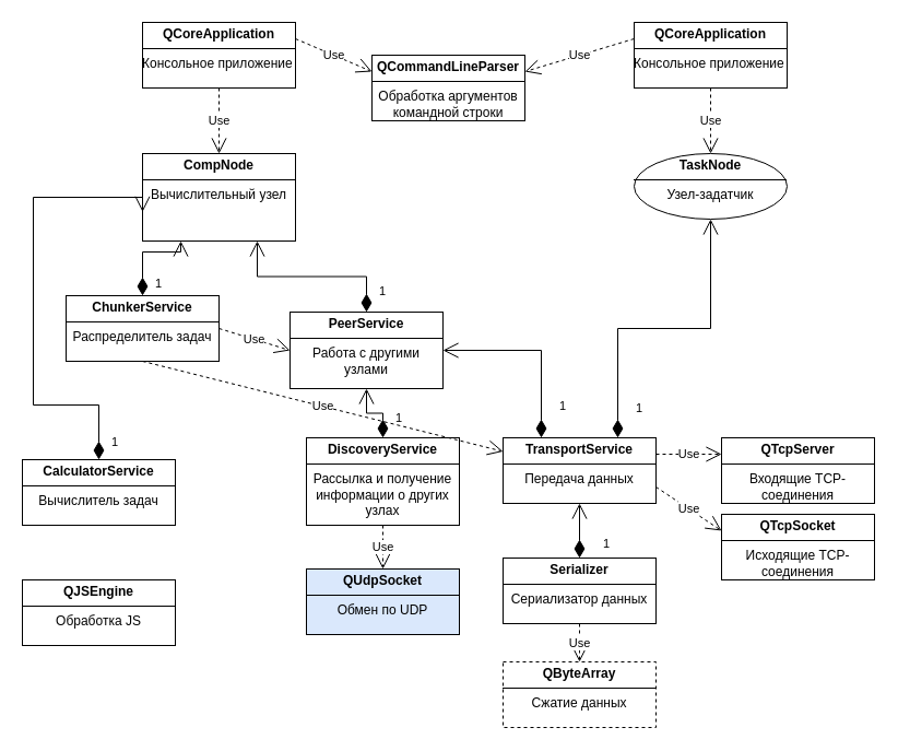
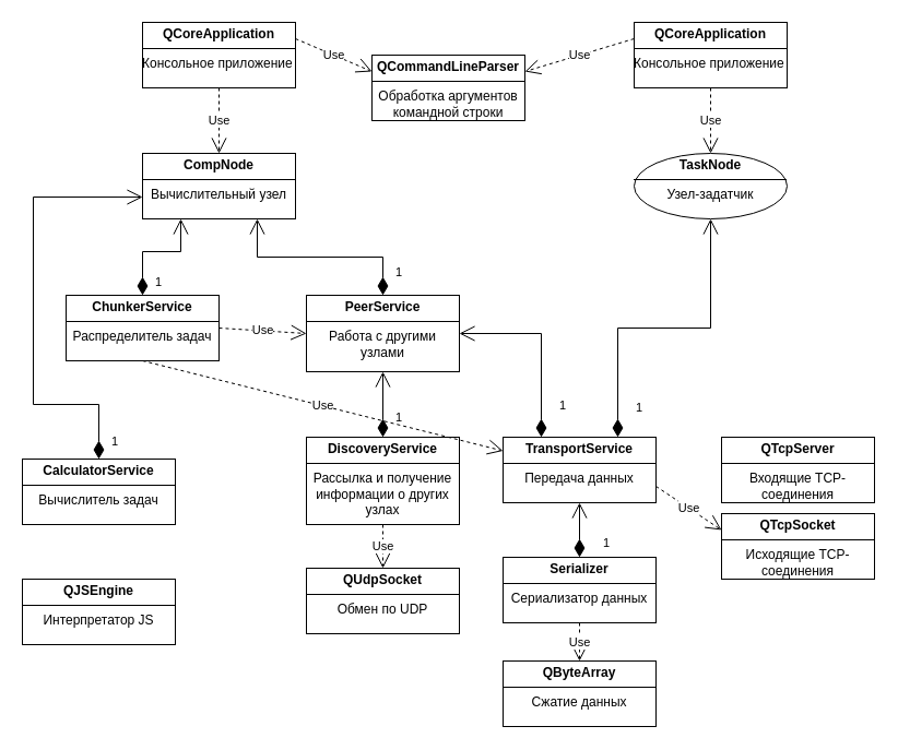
  <mxCell id="0" />
  <mxCell id="1" parent="0" />
- <mxCell id="2" value="&lt;p style=&quot;margin:0px;margin-top:4px;text-align:center;&quot;&gt;&lt;b&gt;CompNode&lt;/b&gt;&lt;/p&gt;&lt;hr size=&quot;1&quot; style=&quot;border-style:solid;&quot;&gt;&lt;div style=&quot;text-align: center; height: 2px;&quot;&gt;Вычислительный узел&lt;/div&gt;" style="verticalAlign=top;align=left;overflow=fill;html=1;whiteSpace=wrap;" vertex="1" parent="1"><mxGeometry x="130" y="140" width="140" height="80" as="geometry" /></mxCell>
+ <mxCell id="2" value="&lt;p style=&quot;margin:0px;margin-top:4px;text-align:center;&quot;&gt;&lt;b&gt;CompNode&lt;/b&gt;&lt;/p&gt;&lt;hr size=&quot;1&quot; style=&quot;border-style:solid;&quot;&gt;&lt;div style=&quot;text-align: center; height: 2px;&quot;&gt;Вычислительный узел&lt;/div&gt;" style="verticalAlign=top;align=left;overflow=fill;html=1;whiteSpace=wrap;" vertex="1" parent="1"><mxGeometry x="130" y="140" width="140" height="60" as="geometry" /></mxCell>
  <mxCell id="3" value="&lt;p style=&quot;margin:0px;margin-top:4px;text-align:center;&quot;&gt;&lt;b&gt;TaskNode&lt;/b&gt;&lt;/p&gt;&lt;hr size=&quot;1&quot; style=&quot;border-style:solid;&quot;&gt;&lt;div style=&quot;text-align: center; height: 2px;&quot;&gt;Узел-задатчик&lt;/div&gt;" style="ellipse;verticalAlign=top;align=left;overflow=fill;html=1;whiteSpace=wrap;" vertex="1" parent="1"><mxGeometry x="580" y="140" width="140" height="60" as="geometry" /></mxCell>
  <mxCell id="4" value="&lt;p style=&quot;margin:0px;margin-top:4px;text-align:center;&quot;&gt;&lt;b&gt;DiscoveryService&lt;/b&gt;&lt;/p&gt;&lt;hr size=&quot;1&quot; style=&quot;border-style:solid;&quot;&gt;&lt;div style=&quot;text-align: center; height: 2px;&quot;&gt;Рассылка и получение информации о других узлах&lt;/div&gt;" style="verticalAlign=top;align=left;overflow=fill;html=1;whiteSpace=wrap;" vertex="1" parent="1"><mxGeometry x="280" y="400" width="140" height="80" as="geometry" /></mxCell>
- <mxCell id="5" value="&lt;p style=&quot;margin:0px;margin-top:4px;text-align:center;&quot;&gt;&lt;b&gt;PeerService&lt;/b&gt;&lt;/p&gt;&lt;hr size=&quot;1&quot; style=&quot;border-style:solid;&quot;&gt;&lt;div style=&quot;text-align: center; height: 2px;&quot;&gt;Работа с другими узлами&lt;/div&gt;" style="verticalAlign=top;align=left;overflow=fill;html=1;whiteSpace=wrap;" vertex="1" parent="1"><mxGeometry x="265" y="285" width="140" height="70" as="geometry" /></mxCell>
+ <mxCell id="5" value="&lt;p style=&quot;margin:0px;margin-top:4px;text-align:center;&quot;&gt;&lt;b&gt;PeerService&lt;/b&gt;&lt;/p&gt;&lt;hr size=&quot;1&quot; style=&quot;border-style:solid;&quot;&gt;&lt;div style=&quot;text-align: center; height: 2px;&quot;&gt;Работа с другими узлами&lt;/div&gt;" style="verticalAlign=top;align=left;overflow=fill;html=1;whiteSpace=wrap;" vertex="1" parent="1"><mxGeometry x="280" y="270" width="140" height="70" as="geometry" /></mxCell>
  <mxCell id="6" value="1" style="endArrow=open;html=1;endSize=12;startArrow=diamondThin;startSize=14;startFill=1;edgeStyle=orthogonalEdgeStyle;align=left;verticalAlign=bottom;rounded=0;exitX=0.5;exitY=0;exitDx=0;exitDy=0;entryX=0.75;entryY=1;entryDx=0;entryDy=0;" edge="1" parent="1" source="5" target="2"><mxGeometry x="-0.875" y="-10" relative="1" as="geometry"><mxPoint x="120" y="240" as="sourcePoint" /><mxPoint x="280" y="240" as="targetPoint" /><mxPoint as="offset" /></mxGeometry></mxCell>
  <mxCell id="7" value="1" style="endArrow=open;html=1;endSize=12;startArrow=diamondThin;startSize=14;startFill=1;edgeStyle=orthogonalEdgeStyle;align=left;verticalAlign=bottom;rounded=0;exitX=0.5;exitY=0;exitDx=0;exitDy=0;entryX=0.5;entryY=1;entryDx=0;entryDy=0;" edge="1" parent="1" source="4" target="5"><mxGeometry x="-0.714" y="-10" relative="1" as="geometry"><mxPoint x="540" y="440" as="sourcePoint" /><mxPoint x="700" y="440" as="targetPoint" /><mxPoint as="offset" /></mxGeometry></mxCell>
  <mxCell id="8" value="&lt;p style=&quot;margin:0px;margin-top:4px;text-align:center;&quot;&gt;&lt;b&gt;TransportService&lt;/b&gt;&lt;/p&gt;&lt;hr size=&quot;1&quot; style=&quot;border-style:solid;&quot;&gt;&lt;div style=&quot;text-align: center; height: 2px;&quot;&gt;Передача данных&lt;/div&gt;" style="verticalAlign=top;align=left;overflow=fill;html=1;whiteSpace=wrap;" vertex="1" parent="1"><mxGeometry x="460" y="400" width="140" height="60" as="geometry" /></mxCell>
  <mxCell id="9" value="&lt;p style=&quot;margin:0px;margin-top:4px;text-align:center;&quot;&gt;&lt;b&gt;Serializer&lt;/b&gt;&lt;/p&gt;&lt;hr size=&quot;1&quot; style=&quot;border-style:solid;&quot;&gt;&lt;div style=&quot;text-align: center; height: 2px;&quot;&gt;Сериализатор данных&lt;/div&gt;" style="verticalAlign=top;align=left;overflow=fill;html=1;whiteSpace=wrap;" vertex="1" parent="1"><mxGeometry x="460" y="510" width="140" height="60" as="geometry" /></mxCell>
  <mxCell id="10" value="&lt;p style=&quot;margin:0px;margin-top:4px;text-align:center;&quot;&gt;&lt;b&gt;CalculatorService&lt;/b&gt;&lt;/p&gt;&lt;hr size=&quot;1&quot; style=&quot;border-style:solid;&quot;&gt;&lt;div style=&quot;text-align: center; height: 2px;&quot;&gt;Вычислитель задач&lt;/div&gt;" style="verticalAlign=top;align=left;overflow=fill;html=1;whiteSpace=wrap;" vertex="1" parent="1"><mxGeometry x="20" y="420" width="140" height="60" as="geometry" /></mxCell>
  <mxCell id="11" value="1" style="endArrow=open;html=1;endSize=12;startArrow=diamondThin;startSize=14;startFill=1;edgeStyle=orthogonalEdgeStyle;align=left;verticalAlign=bottom;rounded=0;exitX=0.5;exitY=0;exitDx=0;exitDy=0;entryX=0;entryY=0.667;entryDx=0;entryDy=0;entryPerimeter=0;" edge="1" parent="1" source="10" target="2"><mxGeometry x="-0.966" y="-10" relative="1" as="geometry"><mxPoint x="40" y="420" as="sourcePoint" /><mxPoint x="50" y="230" as="targetPoint" /><Array as="points"><mxPoint x="90" y="370" /><mxPoint x="30" y="370" /><mxPoint x="30" y="180" /></Array><mxPoint as="offset" /></mxGeometry></mxCell>
  <mxCell id="12" value="&lt;p style=&quot;margin:0px;margin-top:4px;text-align:center;&quot;&gt;&lt;b&gt;ChunkerService&lt;/b&gt;&lt;br&gt;&lt;/p&gt;&lt;hr size=&quot;1&quot; style=&quot;border-style:solid;&quot;&gt;&lt;div style=&quot;text-align: center; height: 2px;&quot;&gt;Распределитель задач&lt;/div&gt;" style="verticalAlign=top;align=left;overflow=fill;html=1;whiteSpace=wrap;" vertex="1" parent="1"><mxGeometry x="60" y="270" width="140" height="60" as="geometry" /></mxCell>
  <mxCell id="13" value="1" style="endArrow=open;html=1;endSize=12;startArrow=diamondThin;startSize=14;startFill=1;edgeStyle=orthogonalEdgeStyle;align=left;verticalAlign=bottom;rounded=0;exitX=0.5;exitY=0;exitDx=0;exitDy=0;entryX=0.25;entryY=1;entryDx=0;entryDy=0;" edge="1" parent="1" source="12" target="2"><mxGeometry x="-0.945" y="-10" relative="1" as="geometry"><mxPoint x="90" y="340" as="sourcePoint" /><mxPoint x="250" y="340" as="targetPoint" /><Array as="points"><mxPoint x="130" y="230" /><mxPoint x="165" y="230" /></Array><mxPoint as="offset" /></mxGeometry></mxCell>
  <mxCell id="14" value="1" style="endArrow=open;html=1;endSize=12;startArrow=diamondThin;startSize=14;startFill=1;edgeStyle=orthogonalEdgeStyle;align=left;verticalAlign=bottom;rounded=0;exitX=0.5;exitY=0;exitDx=0;exitDy=0;entryX=0.5;entryY=1;entryDx=0;entryDy=0;" edge="1" parent="1" source="9" target="8"><mxGeometry x="-0.833" y="-20" relative="1" as="geometry"><mxPoint x="440" y="520" as="sourcePoint" /><mxPoint x="600" y="520" as="targetPoint" /><mxPoint as="offset" /></mxGeometry></mxCell>
  <mxCell id="15" value="1" style="endArrow=open;html=1;endSize=12;startArrow=diamondThin;startSize=14;startFill=1;edgeStyle=orthogonalEdgeStyle;align=left;verticalAlign=bottom;rounded=0;exitX=0.25;exitY=0;exitDx=0;exitDy=0;entryX=1;entryY=0.5;entryDx=0;entryDy=0;" edge="1" parent="1" source="8" target="5"><mxGeometry x="-0.765" y="-15" relative="1" as="geometry"><mxPoint x="490" y="330" as="sourcePoint" /><mxPoint x="650" y="330" as="targetPoint" /><mxPoint as="offset" /></mxGeometry></mxCell>
  <mxCell id="16" value="1" style="endArrow=open;html=1;endSize=12;startArrow=diamondThin;startSize=14;startFill=1;edgeStyle=orthogonalEdgeStyle;align=left;verticalAlign=bottom;rounded=0;exitX=0.75;exitY=0;exitDx=0;exitDy=0;entryX=0.5;entryY=1;entryDx=0;entryDy=0;" edge="1" parent="1" source="8" target="3"><mxGeometry x="-0.873" y="-15" relative="1" as="geometry"><mxPoint x="540" y="340" as="sourcePoint" /><mxPoint x="700" y="340" as="targetPoint" /><mxPoint as="offset" /></mxGeometry></mxCell>
  <mxCell id="17" value="Use" style="endArrow=open;endSize=12;dashed=1;html=1;rounded=0;exitX=1;exitY=0.5;exitDx=0;exitDy=0;entryX=0;entryY=0.5;entryDx=0;entryDy=0;" edge="1" parent="1" source="12" target="5"><mxGeometry width="160" relative="1" as="geometry"><mxPoint x="190" y="370" as="sourcePoint" /><mxPoint x="350" y="370" as="targetPoint" /></mxGeometry></mxCell>
  <mxCell id="18" value="Use" style="endArrow=open;endSize=12;dashed=1;html=1;rounded=0;exitX=0.5;exitY=1;exitDx=0;exitDy=0;" edge="1" parent="1" source="12" target="8"><mxGeometry width="160" relative="1" as="geometry"><mxPoint x="160" y="360" as="sourcePoint" /><mxPoint x="320" y="360" as="targetPoint" /></mxGeometry></mxCell>
- <mxCell id="19" value="&lt;p style=&quot;margin:0px;margin-top:4px;text-align:center;&quot;&gt;&lt;b&gt;QJSEngine&lt;/b&gt;&lt;/p&gt;&lt;hr size=&quot;1&quot; style=&quot;border-style:solid;&quot;&gt;&lt;div style=&quot;text-align: center; height: 2px;&quot;&gt;Обработка JS&lt;/div&gt;" style="verticalAlign=top;align=left;overflow=fill;html=1;whiteSpace=wrap;" vertex="1" parent="1"><mxGeometry x="20" y="530" width="140" height="60" as="geometry" /></mxCell>
- <mxCell id="20" value="&lt;p style=&quot;margin:0px;margin-top:4px;text-align:center;&quot;&gt;&lt;b&gt;QUdpSocket&lt;/b&gt;&lt;/p&gt;&lt;hr size=&quot;1&quot; style=&quot;border-style:solid;&quot;&gt;&lt;div style=&quot;text-align: center; height: 2px;&quot;&gt;Обмен по UDP&lt;/div&gt;" style="verticalAlign=top;align=left;overflow=fill;html=1;whiteSpace=wrap;fillColor=#dae8fc;" vertex="1" parent="1"><mxGeometry x="280" y="520" width="140" height="60" as="geometry" /></mxCell>
+ <mxCell id="19" value="&lt;p style=&quot;margin:0px;margin-top:4px;text-align:center;&quot;&gt;&lt;b&gt;QJSEngine&lt;/b&gt;&lt;/p&gt;&lt;hr size=&quot;1&quot; style=&quot;border-style:solid;&quot;&gt;&lt;div style=&quot;text-align: center; height: 2px;&quot;&gt;Интерпретатор JS&lt;/div&gt;" style="verticalAlign=top;align=left;overflow=fill;html=1;whiteSpace=wrap;" vertex="1" parent="1"><mxGeometry x="20" y="530" width="140" height="60" as="geometry" /></mxCell>
+ <mxCell id="20" value="&lt;p style=&quot;margin:0px;margin-top:4px;text-align:center;&quot;&gt;&lt;b&gt;QUdpSocket&lt;/b&gt;&lt;/p&gt;&lt;hr size=&quot;1&quot; style=&quot;border-style:solid;&quot;&gt;&lt;div style=&quot;text-align: center; height: 2px;&quot;&gt;Обмен по UDP&lt;/div&gt;" style="verticalAlign=top;align=left;overflow=fill;html=1;whiteSpace=wrap;" vertex="1" parent="1"><mxGeometry x="280" y="520" width="140" height="60" as="geometry" /></mxCell>
  <mxCell id="21" value="Use" style="endArrow=open;endSize=12;dashed=1;html=1;rounded=0;exitX=0.5;exitY=1;exitDx=0;exitDy=0;entryX=0.5;entryY=0;entryDx=0;entryDy=0;" edge="1" parent="1" source="4" target="20"><mxGeometry width="160" relative="1" as="geometry"><mxPoint x="320" y="690" as="sourcePoint" /><mxPoint x="480" y="690" as="targetPoint" /></mxGeometry></mxCell>
  <mxCell id="22" value="&lt;p style=&quot;margin:0px;margin-top:4px;text-align:center;&quot;&gt;&lt;b&gt;QTcpServer&lt;/b&gt;&lt;/p&gt;&lt;hr size=&quot;1&quot; style=&quot;border-style:solid;&quot;&gt;&lt;div style=&quot;text-align: center; height: 2px;&quot;&gt;Входящие TCP-соединения&lt;/div&gt;" style="verticalAlign=top;align=left;overflow=fill;html=1;whiteSpace=wrap;" vertex="1" parent="1"><mxGeometry x="660" y="400" width="140" height="60" as="geometry" /></mxCell>
  <mxCell id="23" value="&lt;p style=&quot;margin:0px;margin-top:4px;text-align:center;&quot;&gt;&lt;b&gt;QTcpSocket&lt;/b&gt;&lt;/p&gt;&lt;hr size=&quot;1&quot; style=&quot;border-style:solid;&quot;&gt;&lt;div style=&quot;text-align: center; height: 2px;&quot;&gt;Исходящие TCP-соединения&lt;/div&gt;" style="verticalAlign=top;align=left;overflow=fill;html=1;whiteSpace=wrap;" vertex="1" parent="1"><mxGeometry x="660" y="470" width="140" height="60" as="geometry" /></mxCell>
- <mxCell id="24" value="&lt;p style=&quot;margin:0px;margin-top:4px;text-align:center;&quot;&gt;&lt;b&gt;QByteArray&lt;/b&gt;&lt;/p&gt;&lt;hr size=&quot;1&quot; style=&quot;border-style:solid;&quot;&gt;&lt;div style=&quot;height:2px;&quot;&gt;&lt;div style=&quot;text-align: center;&quot;&gt;&lt;span style=&quot;background-color: initial;&quot;&gt;Сжатие данных&lt;/span&gt;&lt;/div&gt;&lt;br&gt;&lt;/div&gt;" style="verticalAlign=top;align=left;overflow=fill;html=1;whiteSpace=wrap;dashed=1;" vertex="1" parent="1"><mxGeometry x="460" y="605" width="140" height="60" as="geometry" /></mxCell>
+ <mxCell id="24" value="&lt;p style=&quot;margin:0px;margin-top:4px;text-align:center;&quot;&gt;&lt;b&gt;QByteArray&lt;/b&gt;&lt;/p&gt;&lt;hr size=&quot;1&quot; style=&quot;border-style:solid;&quot;&gt;&lt;div style=&quot;height:2px;&quot;&gt;&lt;div style=&quot;text-align: center;&quot;&gt;&lt;span style=&quot;background-color: initial;&quot;&gt;Сжатие данных&lt;/span&gt;&lt;/div&gt;&lt;br&gt;&lt;/div&gt;" style="verticalAlign=top;align=left;overflow=fill;html=1;whiteSpace=wrap;" vertex="1" parent="1"><mxGeometry x="460" y="605" width="140" height="60" as="geometry" /></mxCell>
  <mxCell id="25" value="Use" style="endArrow=open;endSize=12;dashed=1;html=1;rounded=0;exitX=1;exitY=0.75;exitDx=0;exitDy=0;entryX=0;entryY=0.25;entryDx=0;entryDy=0;" edge="1" parent="1" source="8" target="23"><mxGeometry width="160" relative="1" as="geometry"><mxPoint x="610" y="360" as="sourcePoint" /><mxPoint x="640" y="500" as="targetPoint" /></mxGeometry></mxCell>
- <mxCell id="26" value="Use" style="endArrow=open;endSize=12;dashed=1;html=1;rounded=0;entryX=0;entryY=0.25;entryDx=0;entryDy=0;exitX=1;exitY=0.25;exitDx=0;exitDy=0;" edge="1" parent="1" source="8" target="22"><mxGeometry width="160" relative="1" as="geometry"><mxPoint x="630" y="360" as="sourcePoint" /><mxPoint x="830" y="620" as="targetPoint" /></mxGeometry></mxCell>
  <mxCell id="27" value="Use" style="endArrow=open;endSize=12;dashed=1;html=1;rounded=0;exitX=0.5;exitY=1;exitDx=0;exitDy=0;entryX=0.5;entryY=0;entryDx=0;entryDy=0;" edge="1" parent="1" source="9" target="24"><mxGeometry width="160" relative="1" as="geometry"><mxPoint x="550" y="740" as="sourcePoint" /><mxPoint x="400" y="610" as="targetPoint" /></mxGeometry></mxCell>
  <mxCell id="28" value="&lt;p style=&quot;margin:0px;margin-top:4px;text-align:center;&quot;&gt;&lt;b&gt;QCommandLineParser&lt;/b&gt;&lt;/p&gt;&lt;hr size=&quot;1&quot; style=&quot;border-style:solid;&quot;&gt;&lt;div style=&quot;text-align: center; height: 2px;&quot;&gt;Обработка аргументов командной строки&lt;/div&gt;" style="verticalAlign=top;align=left;overflow=fill;html=1;whiteSpace=wrap;" vertex="1" parent="1"><mxGeometry x="340" y="50" width="140" height="60" as="geometry" /></mxCell>
  <mxCell id="29" value="Use" style="endArrow=open;endSize=12;dashed=1;html=1;rounded=0;exitX=0;exitY=0.25;exitDx=0;exitDy=0;entryX=1;entryY=0.25;entryDx=0;entryDy=0;" edge="1" parent="1" source="32" target="28"><mxGeometry width="160" relative="1" as="geometry"><mxPoint x="430" y="250" as="sourcePoint" /><mxPoint x="590" y="250" as="targetPoint" /></mxGeometry></mxCell>
  <mxCell id="30" value="Use" style="endArrow=open;endSize=12;dashed=1;html=1;rounded=0;exitX=1;exitY=0.25;exitDx=0;exitDy=0;entryX=0;entryY=0.25;entryDx=0;entryDy=0;" edge="1" parent="1" source="31" target="28"><mxGeometry width="160" relative="1" as="geometry"><mxPoint x="170" y="110" as="sourcePoint" /><mxPoint x="330" y="110" as="targetPoint" /></mxGeometry></mxCell>
  <mxCell id="31" value="&lt;p style=&quot;margin:0px;margin-top:4px;text-align:center;&quot;&gt;&lt;b&gt;QCoreApplication&lt;/b&gt;&lt;/p&gt;&lt;hr size=&quot;1&quot; style=&quot;border-style:solid;&quot;&gt;&lt;div style=&quot;height:2px;&quot;&gt;Консольное приложение&lt;/div&gt;" style="verticalAlign=top;align=left;overflow=fill;html=1;whiteSpace=wrap;" vertex="1" parent="1"><mxGeometry x="130" y="20" width="140" height="60" as="geometry" /></mxCell>
  <mxCell id="32" value="&lt;p style=&quot;margin:0px;margin-top:4px;text-align:center;&quot;&gt;&lt;b&gt;QCoreApplication&lt;/b&gt;&lt;/p&gt;&lt;hr size=&quot;1&quot; style=&quot;border-style:solid;&quot;&gt;&lt;div style=&quot;height:2px;&quot;&gt;Консольное приложение&lt;/div&gt;" style="verticalAlign=top;align=left;overflow=fill;html=1;whiteSpace=wrap;" vertex="1" parent="1"><mxGeometry x="580" y="20" width="140" height="60" as="geometry" /></mxCell>
  <mxCell id="33" value="Use" style="endArrow=open;endSize=12;dashed=1;html=1;rounded=0;exitX=0.5;exitY=1;exitDx=0;exitDy=0;entryX=0.5;entryY=0;entryDx=0;entryDy=0;" edge="1" parent="1" source="31" target="2"><mxGeometry width="160" relative="1" as="geometry"><mxPoint x="50" y="100" as="sourcePoint" /><mxPoint x="210" y="100" as="targetPoint" /></mxGeometry></mxCell>
  <mxCell id="34" value="Use" style="endArrow=open;endSize=12;dashed=1;html=1;rounded=0;entryX=0.5;entryY=0;entryDx=0;entryDy=0;exitX=0.5;exitY=1;exitDx=0;exitDy=0;" edge="1" parent="1" source="32" target="3"><mxGeometry width="160" relative="1" as="geometry"><mxPoint x="640" y="90" as="sourcePoint" /><mxPoint x="570" y="190" as="targetPoint" /></mxGeometry></mxCell>
